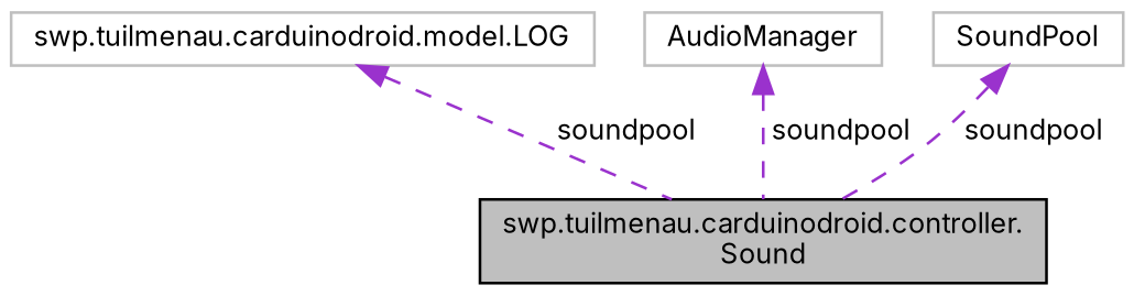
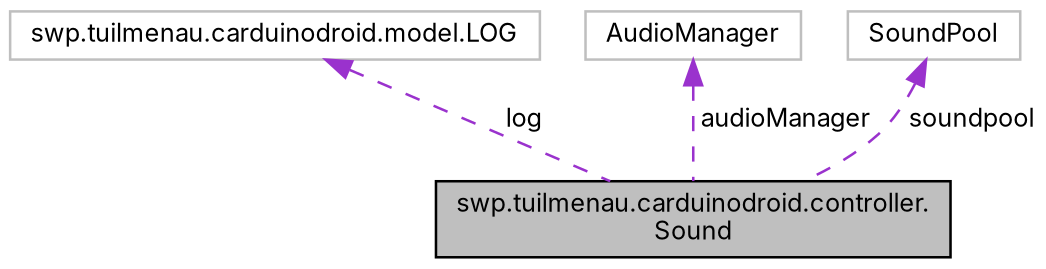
  digraph {
    fontname=Inter
    node [color=grey75 fillcolor=white fontname=Inter fontsize=10 shape=record style=filled]
    edge [color=darkorchid3 dir=back fontname=Inter fontsize=10 labelfontname=Helvetica labelfontsize=10 style=dashed]
    n1 [color=black fillcolor=grey75 fontcolor=black height=0.2 label="swp.tuilmenau.carduinodroid.controller.\lSound" width=0.4]
    n2 [height=0.2 label="swp.tuilmenau.carduinodroid.model.LOG" width=0.4]
    n3 [height=0.2 label=AudioManager width=0.4]
    n4 [height=0.2 label=SoundPool width=0.4]
-   n2 -> n1 [label=" soundpool"]
-   n3 -> n1 [label=" soundpool"]
+   n2 -> n1 [label=" log"]
+   n3 -> n1 [label=" audioManager"]
    n4 -> n1 [label=" soundpool"]
  }
